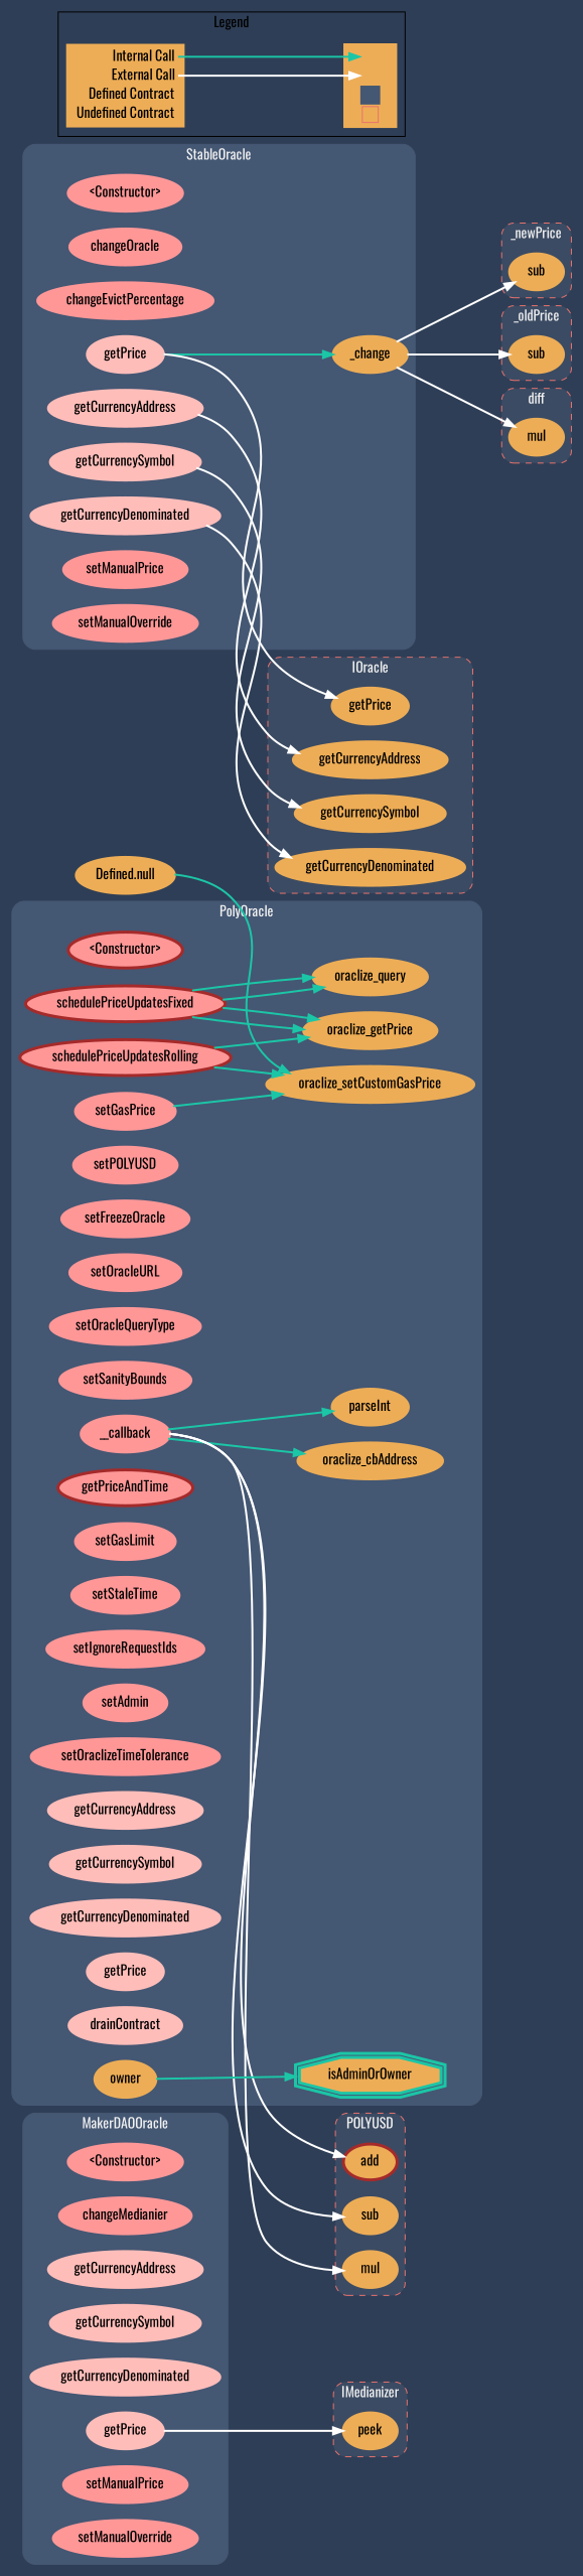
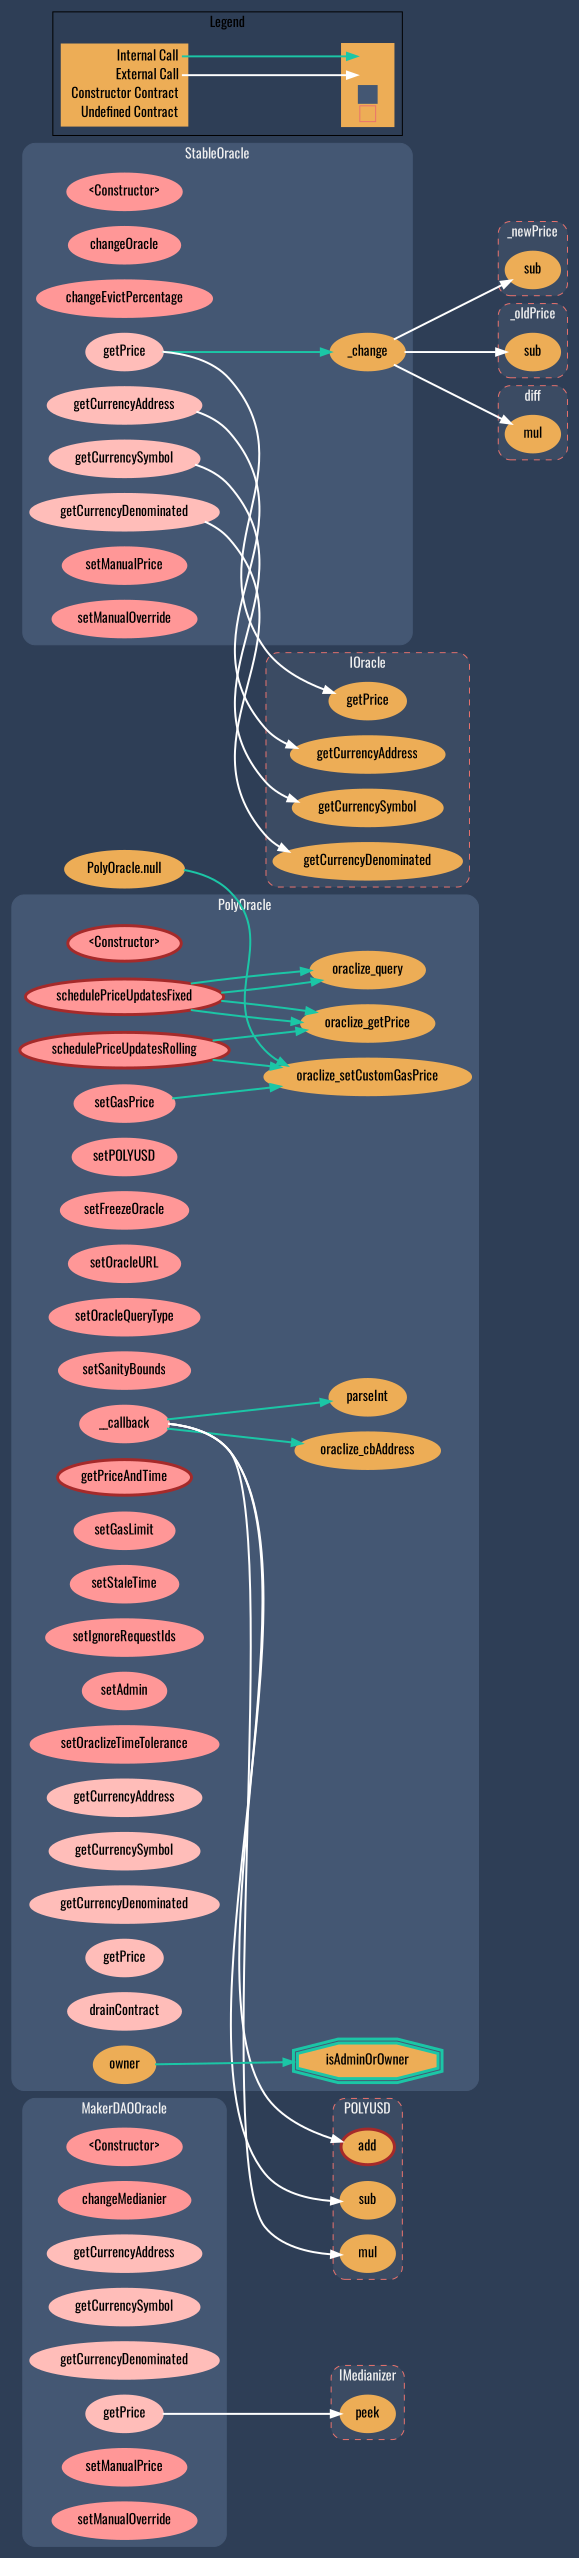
  digraph {
    bgcolor="#2e3e56"
    compound=true
    fontname=Oswald
    rankdir=LR
    node [color="#FF9797" fillcolor="#FF9797" fontname=Oswald penwidth=3 style=filled]
    edge [color="#1bc6a6" fontname=Oswald penwidth=2]
    n1 [label="<Constructor>"]
    n2 [label=changeMedianier]
    n3 [color="#ffbdb9" fillcolor="#ffbdb9" label=getCurrencyAddress]
    n4 [color="#ffbdb9" fillcolor="#ffbdb9" label=getCurrencySymbol]
    n5 [color="#ffbdb9" fillcolor="#ffbdb9" label=getCurrencyDenominated]
    n6 [color="#ffbdb9" fillcolor="#ffbdb9" label=getPrice]
    n7 [label=setManualPrice]
    n8 [label=setManualOverride]
    n9 [color="#1bc6a6" fillcolor="#edad56" label=isAdminOrOwner shape=doubleoctagon]
    n10 [color=brown label="<Constructor>"]
    n11 [label=__callback]
    n12 [color=brown label=schedulePriceUpdatesFixed]
    n13 [color=brown label=schedulePriceUpdatesRolling]
    n14 [label=setPOLYUSD]
    n15 [label=setFreezeOracle]
    n16 [label=setOracleURL]
    n17 [label=setOracleQueryType]
    n18 [label=setSanityBounds]
    n19 [label=setGasPrice]
    n20 [color=brown label=getPriceAndTime]
    n21 [label=setGasLimit]
    n22 [label=setStaleTime]
    n23 [label=setIgnoreRequestIds]
    n24 [label=setAdmin]
    n25 [label=setOraclizeTimeTolerance]
    n26 [color="#ffbdb9" fillcolor="#ffbdb9" label=getCurrencyAddress]
    n27 [color="#ffbdb9" fillcolor="#ffbdb9" label=getCurrencySymbol]
    n28 [color="#ffbdb9" fillcolor="#ffbdb9" label=getCurrencyDenominated]
    n29 [color="#ffbdb9" fillcolor="#ffbdb9" label=getPrice]
    n30 [color="#ffbdb9" fillcolor="#ffbdb9" label=drainContract]
    n31 [color="#edad56" fillcolor="#edad56" label=owner]
    n32 [color="#edad56" fillcolor="#edad56" label=oraclize_setCustomGasPrice]
    n33 [color="#edad56" fillcolor="#edad56" label=oraclize_cbAddress]
    n34 [color="#edad56" fillcolor="#edad56" label=parseInt]
    n35 [color="#edad56" fillcolor="#edad56" label=oraclize_getPrice]
    n36 [color="#edad56" fillcolor="#edad56" label=oraclize_query]
    n37 [label="<Constructor>"]
    n38 [label=changeOracle]
    n39 [label=changeEvictPercentage]
    n40 [color="#ffbdb9" fillcolor="#ffbdb9" label=getCurrencyAddress]
    n41 [color="#ffbdb9" fillcolor="#ffbdb9" label=getCurrencySymbol]
    n42 [color="#ffbdb9" fillcolor="#ffbdb9" label=getCurrencyDenominated]
    n43 [color="#ffbdb9" fillcolor="#ffbdb9" label=getPrice]
    n44 [color="#edad56" fillcolor="#edad56" label=_change]
    n45 [label=setManualPrice]
    n46 [label=setManualOverride]
    n47 [color="#edad56" fillcolor="#edad56" label=peek]
    n48 [color="#edad56" fillcolor="#edad56" label=mul]
    n49 [color=brown fillcolor="#edad56" label=add]
    n50 [color="#edad56" fillcolor="#edad56" label=sub]
    n51 [color="#edad56" fillcolor="#edad56" label=getCurrencyAddress]
    n52 [color="#edad56" fillcolor="#edad56" label=getCurrencySymbol]
    n53 [color="#edad56" fillcolor="#edad56" label=getCurrencyDenominated]
    n54 [color="#edad56" fillcolor="#edad56" label=getPrice]
-   n55 [color="#edad56" fillcolor="#edad56" label=<<table border="0" cellpadding="2" cellspacing="0" cellborder="0">   <tr><td align="right" port="i1">Internal Call</td></tr>   <tr><td align="right" port="i2">External Call</td></tr>   <tr><td align="right" port="i3">Defined Contract</td></tr>   <tr><td align="right" port="i4">Undefined Contract</td></tr>   </table>> shape=plaintext]
+   n55 [color="#edad56" fillcolor="#edad56" label=<<table border="0" cellpadding="2" cellspacing="0" cellborder="0">   <tr><td align="right" port="i1">Internal Call</td></tr>   <tr><td align="right" port="i2">External Call</td></tr>   <tr><td align="right" port="i3">Constructor Contract</td></tr>   <tr><td align="right" port="i4">Undefined Contract</td></tr>   </table>> shape=plaintext]
    n56 [color="#edad56" fillcolor="#edad56" label=<<table border="0" cellpadding="2" cellspacing="0" cellborder="0">   <tr><td port="i1">&nbsp;&nbsp;&nbsp;</td></tr>   <tr><td port="i2">&nbsp;&nbsp;&nbsp;</td></tr>   <tr><td port="i3" bgcolor="#445773">&nbsp;&nbsp;&nbsp;</td></tr>   <tr><td port="i4">     <table border="1" cellborder="0" cellspacing="0" cellpadding="7" color="#e8726d">       <tr>        <td></td>       </tr>      </table>   </td></tr>   </table>> shape=plaintext]
    n57 [color="#edad56" fillcolor="#edad56" label=sub]
    n58 [color="#edad56" fillcolor="#edad56" label=sub]
    n59 [color="#edad56" fillcolor="#edad56" label=mul]
-   "PolyOracle.null" [color="#edad56" fillcolor="#edad56" label="Defined.null"]
+   "PolyOracle.null" [color="#edad56" fillcolor="#edad56"]
    subgraph cluster_1 {
      bgcolor="#445773"
      color="#445773"
      fontcolor="#f0f0f0"
      label=MakerDAOOracle
      style=rounded
      n1
      n2
      n3
      n4
      n5
      n6
      n7
      n8
    }
    subgraph cluster_2 {
      bgcolor="#3b4b63"
      color="#e8726d"
      fontcolor="#f0f0f0"
      label=_oldPrice
      style="rounded,dashed"
      n58
    }
    subgraph cluster_3 {
      bgcolor="#3b4b63"
      color="#e8726d"
      fontcolor="#f0f0f0"
      label=_newPrice
      style="rounded,dashed"
      n57
    }
    subgraph cluster_4 {
      bgcolor="#445773"
      color="#445773"
      fontcolor="#f0f0f0"
      label=PolyOracle
      style=rounded
      n9
      n10
      n11
      n12
      n13
      n14
      n15
      n16
      n17
      n18
      n19
      n20
      n21
      n22
      n23
      n24
      n25
      n26
      n27
      n28
      n29
      n30
      n31
      n32
      n33
      n34
      n35
      n36
    }
    subgraph cluster_5 {
      bgcolor="#445773"
      color="#445773"
      fontcolor="#f0f0f0"
      label=StableOracle
      style=rounded
      n37
      n38
      n39
      n40
      n41
      n42
      n43
      n44
      n45
      n46
    }
    subgraph cluster_6 {
      bgcolor="#3b4b63"
      color="#e8726d"
      fontcolor="#f0f0f0"
      label=IMedianizer
      style="rounded,dashed"
      n47
    }
    subgraph cluster_7 {
      bgcolor="#3b4b63"
      color="#e8726d"
      fontcolor="#f0f0f0"
      label=POLYUSD
      style="rounded,dashed"
      n48
      n49
      n50
    }
    subgraph cluster_8 {
      bgcolor="#3b4b63"
      color="#e8726d"
      fontcolor="#f0f0f0"
      label=IOracle
      style="rounded,dashed"
      n51
      n52
      n53
      n54
    }
    subgraph cluster_9 {
      label=Legend
      n55
      n56
    }
    subgraph cluster_10 {
      bgcolor="#3b4b63"
      color="#e8726d"
      fontcolor="#f0f0f0"
      label=diff
      style="rounded,dashed"
      n59
    }
    n6 -> n47 [color=white]
    n11 -> n33
    n11 -> n34
    n11 -> n48 [color=white]
    n11 -> n49 [color=white]
    n11 -> n50 [color=white]
    n12 -> n35
    n12 -> n35
    n12 -> n36
    n12 -> n36
    n13 -> n32
    n13 -> n35
    n19 -> n32
    n31 -> n9
    n40 -> n51 [color=white]
    n41 -> n52 [color=white]
    n42 -> n53 [color=white]
    n43 -> n44
    n43 -> n54 [color=white]
    n44 -> n57 [color=white]
    n44 -> n58 [color=white]
    n44 -> n59 [color=white]
    n55 -> n56 [headport="i1:w" tailport="i1:e"]
    n55 -> n56 [color=white headport="i2:w" tailport="i2:e"]
    "PolyOracle.null" -> n32
  }
